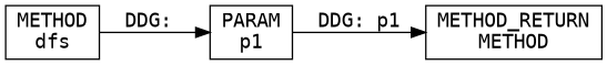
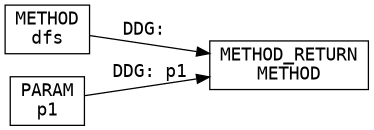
  digraph {
    fontname="DejaVu Sans Mono"
    rankdir=LR
    node [fontname="DejaVu Sans Mono" shape=rect]
    edge [fontname="DejaVu Sans Mono"]
    n1 [label=<METHOD<BR/>dfs>]
    n2 [label=<PARAM<BR/>p1>]
    n3 [label=<METHOD_RETURN<BR/>METHOD>]
-   n1 -> n2 [label="DDG: "]
+   n1 -> n3 [label="DDG: "]
    n2 -> n3 [label="DDG: p1"]
  }
